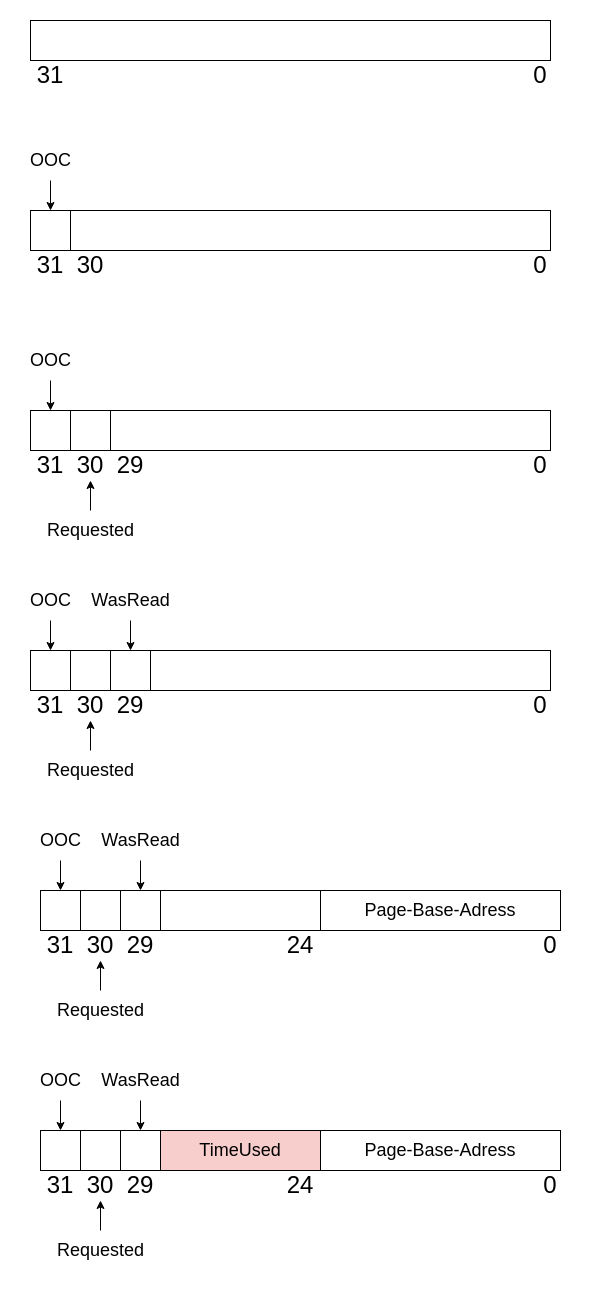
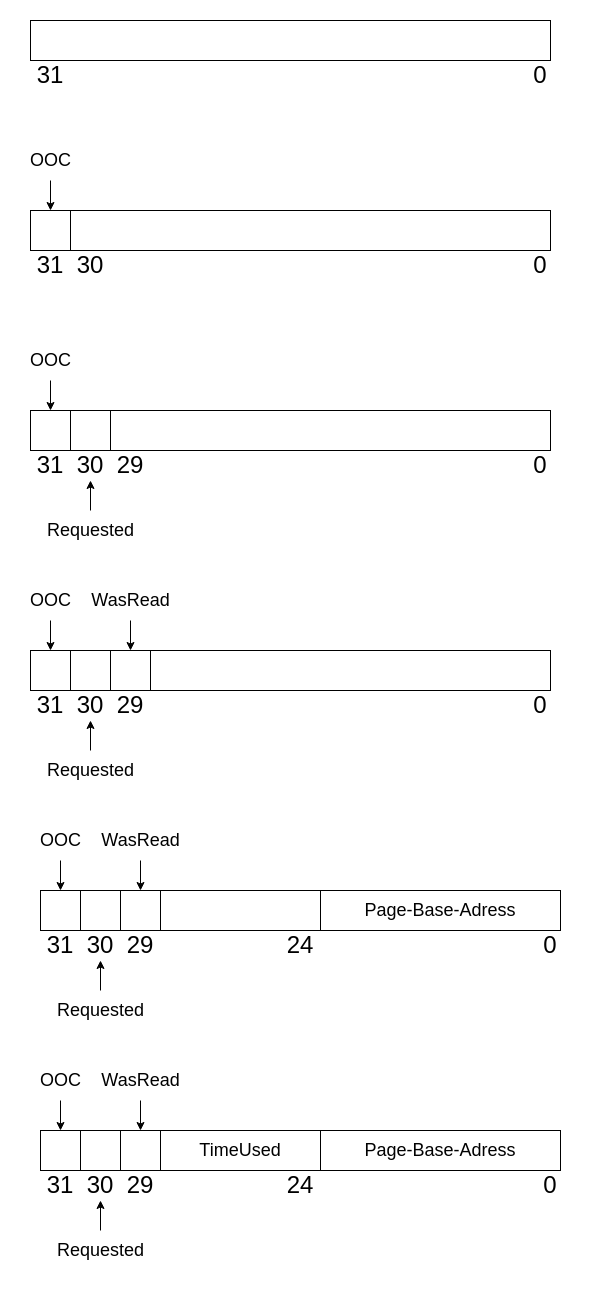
  <mxCell id="0" />
  <mxCell id="1" parent="0" />
  <mxCell id="2" value="" style="rounded=0;whiteSpace=wrap;html=1;" vertex="1" parent="1"><mxGeometry x="70" y="210" width="480" height="40" as="geometry" /></mxCell>
  <mxCell id="3" value="" style="rounded=0;whiteSpace=wrap;html=1;" vertex="1" parent="1"><mxGeometry x="30" y="210" width="40" height="40" as="geometry" /></mxCell>
  <mxCell id="4" value="&lt;font style=&quot;font-size: 24px;&quot;&gt;0&lt;/font&gt;" style="text;html=1;align=center;verticalAlign=middle;whiteSpace=wrap;rounded=0;" vertex="1" parent="1"><mxGeometry x="510" y="250" width="60" height="30" as="geometry" /></mxCell>
  <mxCell id="5" value="&lt;font style=&quot;font-size: 24px;&quot;&gt;30&lt;/font&gt;" style="text;html=1;align=center;verticalAlign=middle;whiteSpace=wrap;rounded=0;" vertex="1" parent="1"><mxGeometry x="60" y="250" width="60" height="30" as="geometry" /></mxCell>
  <mxCell id="6" value="&lt;div&gt;&lt;font style=&quot;font-size: 24px;&quot;&gt;31&lt;/font&gt;&lt;/div&gt;" style="text;html=1;align=center;verticalAlign=middle;whiteSpace=wrap;rounded=0;" vertex="1" parent="1"><mxGeometry x="20" y="250" width="60" height="30" as="geometry" /></mxCell>
  <mxCell id="7" value="" style="rounded=0;whiteSpace=wrap;html=1;" vertex="1" parent="1"><mxGeometry x="30" y="20" width="520" height="40" as="geometry" /></mxCell>
  <mxCell id="8" value="&lt;font style=&quot;font-size: 24px;&quot;&gt;0&lt;/font&gt;" style="text;html=1;align=center;verticalAlign=middle;whiteSpace=wrap;rounded=0;" vertex="1" parent="1"><mxGeometry x="510" y="60" width="60" height="30" as="geometry" /></mxCell>
  <mxCell id="9" value="&lt;div&gt;&lt;font style=&quot;font-size: 24px;&quot;&gt;31&lt;/font&gt;&lt;/div&gt;" style="text;html=1;align=center;verticalAlign=middle;whiteSpace=wrap;rounded=0;" vertex="1" parent="1"><mxGeometry x="20" y="60" width="60" height="30" as="geometry" /></mxCell>
  <mxCell id="10" value="" style="edgeStyle=orthogonalEdgeStyle;rounded=0;orthogonalLoop=1;jettySize=auto;html=1;entryX=0.5;entryY=0;entryDx=0;entryDy=0;" edge="1" parent="1" source="11" target="3"><mxGeometry relative="1" as="geometry"><mxPoint x="30" y="190" as="targetPoint" /></mxGeometry></mxCell>
  <mxCell id="11" value="&lt;font style=&quot;font-size: 18px;&quot;&gt;OOC&lt;/font&gt;" style="text;html=1;align=center;verticalAlign=middle;resizable=0;points=[];autosize=1;strokeColor=none;fillColor=none;" vertex="1" parent="1"><mxGeometry x="20" y="140" width="60" height="40" as="geometry" /></mxCell>
  <mxCell id="12" value="" style="rounded=0;whiteSpace=wrap;html=1;" vertex="1" parent="1"><mxGeometry x="110" y="410" width="440" height="40" as="geometry" /></mxCell>
  <mxCell id="13" value="" style="rounded=0;whiteSpace=wrap;html=1;" vertex="1" parent="1"><mxGeometry x="30" y="410" width="40" height="40" as="geometry" /></mxCell>
  <mxCell id="14" value="" style="rounded=0;whiteSpace=wrap;html=1;" vertex="1" parent="1"><mxGeometry x="70" y="410" width="40" height="40" as="geometry" /></mxCell>
  <mxCell id="15" value="&lt;font style=&quot;font-size: 24px;&quot;&gt;0&lt;/font&gt;" style="text;html=1;align=center;verticalAlign=middle;whiteSpace=wrap;rounded=0;" vertex="1" parent="1"><mxGeometry x="510" y="450" width="60" height="30" as="geometry" /></mxCell>
  <mxCell id="16" value="&lt;font style=&quot;font-size: 24px;&quot;&gt;29&lt;/font&gt;" style="text;html=1;align=center;verticalAlign=middle;whiteSpace=wrap;rounded=0;" vertex="1" parent="1"><mxGeometry x="100" y="450" width="60" height="30" as="geometry" /></mxCell>
  <mxCell id="17" value="&lt;font style=&quot;font-size: 24px;&quot;&gt;30&lt;/font&gt;" style="text;html=1;align=center;verticalAlign=middle;whiteSpace=wrap;rounded=0;" vertex="1" parent="1"><mxGeometry x="60" y="450" width="60" height="30" as="geometry" /></mxCell>
  <mxCell id="18" value="&lt;div&gt;&lt;font style=&quot;font-size: 24px;&quot;&gt;31&lt;/font&gt;&lt;/div&gt;" style="text;html=1;align=center;verticalAlign=middle;whiteSpace=wrap;rounded=0;" vertex="1" parent="1"><mxGeometry x="20" y="450" width="60" height="30" as="geometry" /></mxCell>
  <mxCell id="19" value="" style="edgeStyle=orthogonalEdgeStyle;rounded=0;orthogonalLoop=1;jettySize=auto;html=1;entryX=0.5;entryY=1;entryDx=0;entryDy=0;" edge="1" parent="1" source="20" target="17"><mxGeometry relative="1" as="geometry" /></mxCell>
  <mxCell id="20" value="&lt;font style=&quot;font-size: 18px;&quot;&gt;Requested&lt;/font&gt;" style="text;html=1;align=center;verticalAlign=middle;resizable=0;points=[];autosize=1;strokeColor=none;fillColor=none;" vertex="1" parent="1"><mxGeometry x="30" y="510" width="120" height="40" as="geometry" /></mxCell>
  <mxCell id="21" value="" style="edgeStyle=orthogonalEdgeStyle;rounded=0;orthogonalLoop=1;jettySize=auto;html=1;entryX=0.5;entryY=0;entryDx=0;entryDy=0;" edge="1" parent="1" source="22" target="13"><mxGeometry relative="1" as="geometry"><mxPoint x="30" y="390" as="targetPoint" /></mxGeometry></mxCell>
  <mxCell id="22" value="&lt;font style=&quot;font-size: 18px;&quot;&gt;OOC&lt;/font&gt;" style="text;html=1;align=center;verticalAlign=middle;resizable=0;points=[];autosize=1;strokeColor=none;fillColor=none;" vertex="1" parent="1"><mxGeometry x="20" y="340" width="60" height="40" as="geometry" /></mxCell>
  <mxCell id="23" value="" style="rounded=0;whiteSpace=wrap;html=1;" vertex="1" parent="1"><mxGeometry x="150" y="650" width="400" height="40" as="geometry" /></mxCell>
  <mxCell id="24" value="" style="rounded=0;whiteSpace=wrap;html=1;" vertex="1" parent="1"><mxGeometry x="110" y="650" width="40" height="40" as="geometry" /></mxCell>
  <mxCell id="25" value="" style="rounded=0;whiteSpace=wrap;html=1;" vertex="1" parent="1"><mxGeometry x="30" y="650" width="40" height="40" as="geometry" /></mxCell>
  <mxCell id="26" value="" style="rounded=0;whiteSpace=wrap;html=1;" vertex="1" parent="1"><mxGeometry x="70" y="650" width="40" height="40" as="geometry" /></mxCell>
  <mxCell id="27" value="&lt;font style=&quot;font-size: 24px;&quot;&gt;0&lt;/font&gt;" style="text;html=1;align=center;verticalAlign=middle;whiteSpace=wrap;rounded=0;" vertex="1" parent="1"><mxGeometry x="510" y="690" width="60" height="30" as="geometry" /></mxCell>
  <mxCell id="28" value="&lt;font style=&quot;font-size: 24px;&quot;&gt;29&lt;/font&gt;" style="text;html=1;align=center;verticalAlign=middle;whiteSpace=wrap;rounded=0;" vertex="1" parent="1"><mxGeometry x="100" y="690" width="60" height="30" as="geometry" /></mxCell>
  <mxCell id="29" value="&lt;font style=&quot;font-size: 24px;&quot;&gt;30&lt;/font&gt;" style="text;html=1;align=center;verticalAlign=middle;whiteSpace=wrap;rounded=0;" vertex="1" parent="1"><mxGeometry x="60" y="690" width="60" height="30" as="geometry" /></mxCell>
  <mxCell id="30" value="&lt;div&gt;&lt;font style=&quot;font-size: 24px;&quot;&gt;31&lt;/font&gt;&lt;/div&gt;" style="text;html=1;align=center;verticalAlign=middle;whiteSpace=wrap;rounded=0;" vertex="1" parent="1"><mxGeometry x="20" y="690" width="60" height="30" as="geometry" /></mxCell>
  <mxCell id="31" value="" style="edgeStyle=orthogonalEdgeStyle;rounded=0;orthogonalLoop=1;jettySize=auto;html=1;entryX=0.5;entryY=0;entryDx=0;entryDy=0;" edge="1" parent="1" source="32" target="24"><mxGeometry relative="1" as="geometry"><mxPoint x="190" y="630" as="targetPoint" /></mxGeometry></mxCell>
  <mxCell id="32" value="&lt;font style=&quot;font-size: 18px;&quot;&gt;WasRead&lt;/font&gt;" style="text;html=1;align=center;verticalAlign=middle;resizable=0;points=[];autosize=1;strokeColor=none;fillColor=none;" vertex="1" parent="1"><mxGeometry x="80" y="580" width="100" height="40" as="geometry" /></mxCell>
  <mxCell id="33" value="" style="edgeStyle=orthogonalEdgeStyle;rounded=0;orthogonalLoop=1;jettySize=auto;html=1;entryX=0.5;entryY=1;entryDx=0;entryDy=0;" edge="1" parent="1" source="34" target="29"><mxGeometry relative="1" as="geometry" /></mxCell>
  <mxCell id="34" value="&lt;font style=&quot;font-size: 18px;&quot;&gt;Requested&lt;/font&gt;" style="text;html=1;align=center;verticalAlign=middle;resizable=0;points=[];autosize=1;strokeColor=none;fillColor=none;" vertex="1" parent="1"><mxGeometry x="30" y="750" width="120" height="40" as="geometry" /></mxCell>
  <mxCell id="35" value="" style="edgeStyle=orthogonalEdgeStyle;rounded=0;orthogonalLoop=1;jettySize=auto;html=1;entryX=0.5;entryY=0;entryDx=0;entryDy=0;" edge="1" parent="1" source="36" target="25"><mxGeometry relative="1" as="geometry"><mxPoint x="30" y="630" as="targetPoint" /></mxGeometry></mxCell>
  <mxCell id="36" value="&lt;font style=&quot;font-size: 18px;&quot;&gt;OOC&lt;/font&gt;" style="text;html=1;align=center;verticalAlign=middle;resizable=0;points=[];autosize=1;strokeColor=none;fillColor=none;" vertex="1" parent="1"><mxGeometry x="20" y="580" width="60" height="40" as="geometry" /></mxCell>
  <mxCell id="37" value="&lt;font style=&quot;font-size: 18px;&quot;&gt;Page-Base-Adress&lt;/font&gt;" style="rounded=0;whiteSpace=wrap;html=1;" vertex="1" parent="1"><mxGeometry x="320" y="890" width="240" height="40" as="geometry" /></mxCell>
  <mxCell id="38" value="" style="rounded=0;whiteSpace=wrap;html=1;" vertex="1" parent="1"><mxGeometry x="160" y="890" width="160" height="40" as="geometry" /></mxCell>
  <mxCell id="39" value="" style="rounded=0;whiteSpace=wrap;html=1;" vertex="1" parent="1"><mxGeometry x="120" y="890" width="40" height="40" as="geometry" /></mxCell>
  <mxCell id="40" value="" style="rounded=0;whiteSpace=wrap;html=1;" vertex="1" parent="1"><mxGeometry x="40" y="890" width="40" height="40" as="geometry" /></mxCell>
  <mxCell id="41" value="" style="rounded=0;whiteSpace=wrap;html=1;" vertex="1" parent="1"><mxGeometry x="80" y="890" width="40" height="40" as="geometry" /></mxCell>
  <mxCell id="42" value="&lt;font style=&quot;font-size: 24px;&quot;&gt;0&lt;/font&gt;" style="text;html=1;align=center;verticalAlign=middle;whiteSpace=wrap;rounded=0;" vertex="1" parent="1"><mxGeometry x="520" y="930" width="60" height="30" as="geometry" /></mxCell>
  <mxCell id="43" value="&lt;font style=&quot;font-size: 24px;&quot;&gt;24&lt;/font&gt;" style="text;html=1;align=center;verticalAlign=middle;whiteSpace=wrap;rounded=0;" vertex="1" parent="1"><mxGeometry x="270" y="930" width="60" height="30" as="geometry" /></mxCell>
  <mxCell id="44" value="&lt;font style=&quot;font-size: 24px;&quot;&gt;29&lt;/font&gt;" style="text;html=1;align=center;verticalAlign=middle;whiteSpace=wrap;rounded=0;" vertex="1" parent="1"><mxGeometry x="110" y="930" width="60" height="30" as="geometry" /></mxCell>
  <mxCell id="45" value="&lt;font style=&quot;font-size: 24px;&quot;&gt;30&lt;/font&gt;" style="text;html=1;align=center;verticalAlign=middle;whiteSpace=wrap;rounded=0;" vertex="1" parent="1"><mxGeometry x="70" y="930" width="60" height="30" as="geometry" /></mxCell>
  <mxCell id="46" value="&lt;div&gt;&lt;font style=&quot;font-size: 24px;&quot;&gt;31&lt;/font&gt;&lt;/div&gt;" style="text;html=1;align=center;verticalAlign=middle;whiteSpace=wrap;rounded=0;" vertex="1" parent="1"><mxGeometry x="30" y="930" width="60" height="30" as="geometry" /></mxCell>
  <mxCell id="47" value="" style="edgeStyle=orthogonalEdgeStyle;rounded=0;orthogonalLoop=1;jettySize=auto;html=1;entryX=0.5;entryY=0;entryDx=0;entryDy=0;" edge="1" parent="1" source="48" target="39"><mxGeometry relative="1" as="geometry"><mxPoint x="200" y="870" as="targetPoint" /></mxGeometry></mxCell>
  <mxCell id="48" value="&lt;font style=&quot;font-size: 18px;&quot;&gt;WasRead&lt;/font&gt;" style="text;html=1;align=center;verticalAlign=middle;resizable=0;points=[];autosize=1;strokeColor=none;fillColor=none;" vertex="1" parent="1"><mxGeometry x="90" y="820" width="100" height="40" as="geometry" /></mxCell>
  <mxCell id="49" value="" style="edgeStyle=orthogonalEdgeStyle;rounded=0;orthogonalLoop=1;jettySize=auto;html=1;entryX=0.5;entryY=1;entryDx=0;entryDy=0;" edge="1" parent="1" source="50" target="45"><mxGeometry relative="1" as="geometry" /></mxCell>
  <mxCell id="50" value="&lt;font style=&quot;font-size: 18px;&quot;&gt;Requested&lt;/font&gt;" style="text;html=1;align=center;verticalAlign=middle;resizable=0;points=[];autosize=1;strokeColor=none;fillColor=none;" vertex="1" parent="1"><mxGeometry x="40" y="990" width="120" height="40" as="geometry" /></mxCell>
  <mxCell id="51" value="" style="edgeStyle=orthogonalEdgeStyle;rounded=0;orthogonalLoop=1;jettySize=auto;html=1;entryX=0.5;entryY=0;entryDx=0;entryDy=0;" edge="1" parent="1" source="52" target="40"><mxGeometry relative="1" as="geometry"><mxPoint x="40" y="870" as="targetPoint" /></mxGeometry></mxCell>
  <mxCell id="52" value="&lt;font style=&quot;font-size: 18px;&quot;&gt;OOC&lt;/font&gt;" style="text;html=1;align=center;verticalAlign=middle;resizable=0;points=[];autosize=1;strokeColor=none;fillColor=none;" vertex="1" parent="1"><mxGeometry x="30" y="820" width="60" height="40" as="geometry" /></mxCell>
  <mxCell id="53" value="&lt;font style=&quot;font-size: 18px;&quot;&gt;Page-Base-Adress&lt;/font&gt;" style="rounded=0;whiteSpace=wrap;html=1;" vertex="1" parent="1"><mxGeometry x="320" y="1130" width="240" height="40" as="geometry" /></mxCell>
- <mxCell id="54" value="&lt;font style=&quot;font-size: 18px;&quot;&gt;TimeUsed&lt;/font&gt;" style="rounded=0;whiteSpace=wrap;html=1;fillColor=#f8cecc;" vertex="1" parent="1"><mxGeometry x="160" y="1130" width="160" height="40" as="geometry" /></mxCell>
+ <mxCell id="54" value="&lt;font style=&quot;font-size: 18px;&quot;&gt;TimeUsed&lt;/font&gt;" style="rounded=0;whiteSpace=wrap;html=1;" vertex="1" parent="1"><mxGeometry x="160" y="1130" width="160" height="40" as="geometry" /></mxCell>
  <mxCell id="55" value="" style="rounded=0;whiteSpace=wrap;html=1;" vertex="1" parent="1"><mxGeometry x="120" y="1130" width="40" height="40" as="geometry" /></mxCell>
  <mxCell id="56" value="" style="rounded=0;whiteSpace=wrap;html=1;" vertex="1" parent="1"><mxGeometry x="40" y="1130" width="40" height="40" as="geometry" /></mxCell>
  <mxCell id="57" value="" style="rounded=0;whiteSpace=wrap;html=1;" vertex="1" parent="1"><mxGeometry x="80" y="1130" width="40" height="40" as="geometry" /></mxCell>
  <mxCell id="58" value="&lt;font style=&quot;font-size: 24px;&quot;&gt;0&lt;/font&gt;" style="text;html=1;align=center;verticalAlign=middle;whiteSpace=wrap;rounded=0;" vertex="1" parent="1"><mxGeometry x="520" y="1170" width="60" height="30" as="geometry" /></mxCell>
  <mxCell id="59" value="&lt;font style=&quot;font-size: 24px;&quot;&gt;24&lt;/font&gt;" style="text;html=1;align=center;verticalAlign=middle;whiteSpace=wrap;rounded=0;" vertex="1" parent="1"><mxGeometry x="270" y="1170" width="60" height="30" as="geometry" /></mxCell>
  <mxCell id="60" value="&lt;font style=&quot;font-size: 24px;&quot;&gt;29&lt;/font&gt;" style="text;html=1;align=center;verticalAlign=middle;whiteSpace=wrap;rounded=0;" vertex="1" parent="1"><mxGeometry x="110" y="1170" width="60" height="30" as="geometry" /></mxCell>
  <mxCell id="61" value="&lt;font style=&quot;font-size: 24px;&quot;&gt;30&lt;/font&gt;" style="text;html=1;align=center;verticalAlign=middle;whiteSpace=wrap;rounded=0;" vertex="1" parent="1"><mxGeometry x="70" y="1170" width="60" height="30" as="geometry" /></mxCell>
  <mxCell id="62" value="&lt;div&gt;&lt;font style=&quot;font-size: 24px;&quot;&gt;31&lt;/font&gt;&lt;/div&gt;" style="text;html=1;align=center;verticalAlign=middle;whiteSpace=wrap;rounded=0;" vertex="1" parent="1"><mxGeometry x="30" y="1170" width="60" height="30" as="geometry" /></mxCell>
  <mxCell id="63" value="" style="edgeStyle=orthogonalEdgeStyle;rounded=0;orthogonalLoop=1;jettySize=auto;html=1;entryX=0.5;entryY=0;entryDx=0;entryDy=0;" edge="1" parent="1" source="64" target="55"><mxGeometry relative="1" as="geometry"><mxPoint x="200" y="1110" as="targetPoint" /></mxGeometry></mxCell>
  <mxCell id="64" value="&lt;font style=&quot;font-size: 18px;&quot;&gt;WasRead&lt;/font&gt;" style="text;html=1;align=center;verticalAlign=middle;resizable=0;points=[];autosize=1;strokeColor=none;fillColor=none;" vertex="1" parent="1"><mxGeometry x="90" y="1060" width="100" height="40" as="geometry" /></mxCell>
  <mxCell id="65" value="" style="edgeStyle=orthogonalEdgeStyle;rounded=0;orthogonalLoop=1;jettySize=auto;html=1;entryX=0.5;entryY=1;entryDx=0;entryDy=0;" edge="1" parent="1" source="66" target="61"><mxGeometry relative="1" as="geometry" /></mxCell>
  <mxCell id="66" value="&lt;font style=&quot;font-size: 18px;&quot;&gt;Requested&lt;/font&gt;" style="text;html=1;align=center;verticalAlign=middle;resizable=0;points=[];autosize=1;strokeColor=none;fillColor=none;" vertex="1" parent="1"><mxGeometry x="40" y="1230" width="120" height="40" as="geometry" /></mxCell>
  <mxCell id="67" value="" style="edgeStyle=orthogonalEdgeStyle;rounded=0;orthogonalLoop=1;jettySize=auto;html=1;entryX=0.5;entryY=0;entryDx=0;entryDy=0;" edge="1" parent="1" source="68" target="56"><mxGeometry relative="1" as="geometry"><mxPoint x="40" y="1110" as="targetPoint" /></mxGeometry></mxCell>
  <mxCell id="68" value="&lt;font style=&quot;font-size: 18px;&quot;&gt;OOC&lt;/font&gt;" style="text;html=1;align=center;verticalAlign=middle;resizable=0;points=[];autosize=1;strokeColor=none;fillColor=none;" vertex="1" parent="1"><mxGeometry x="30" y="1060" width="60" height="40" as="geometry" /></mxCell>
